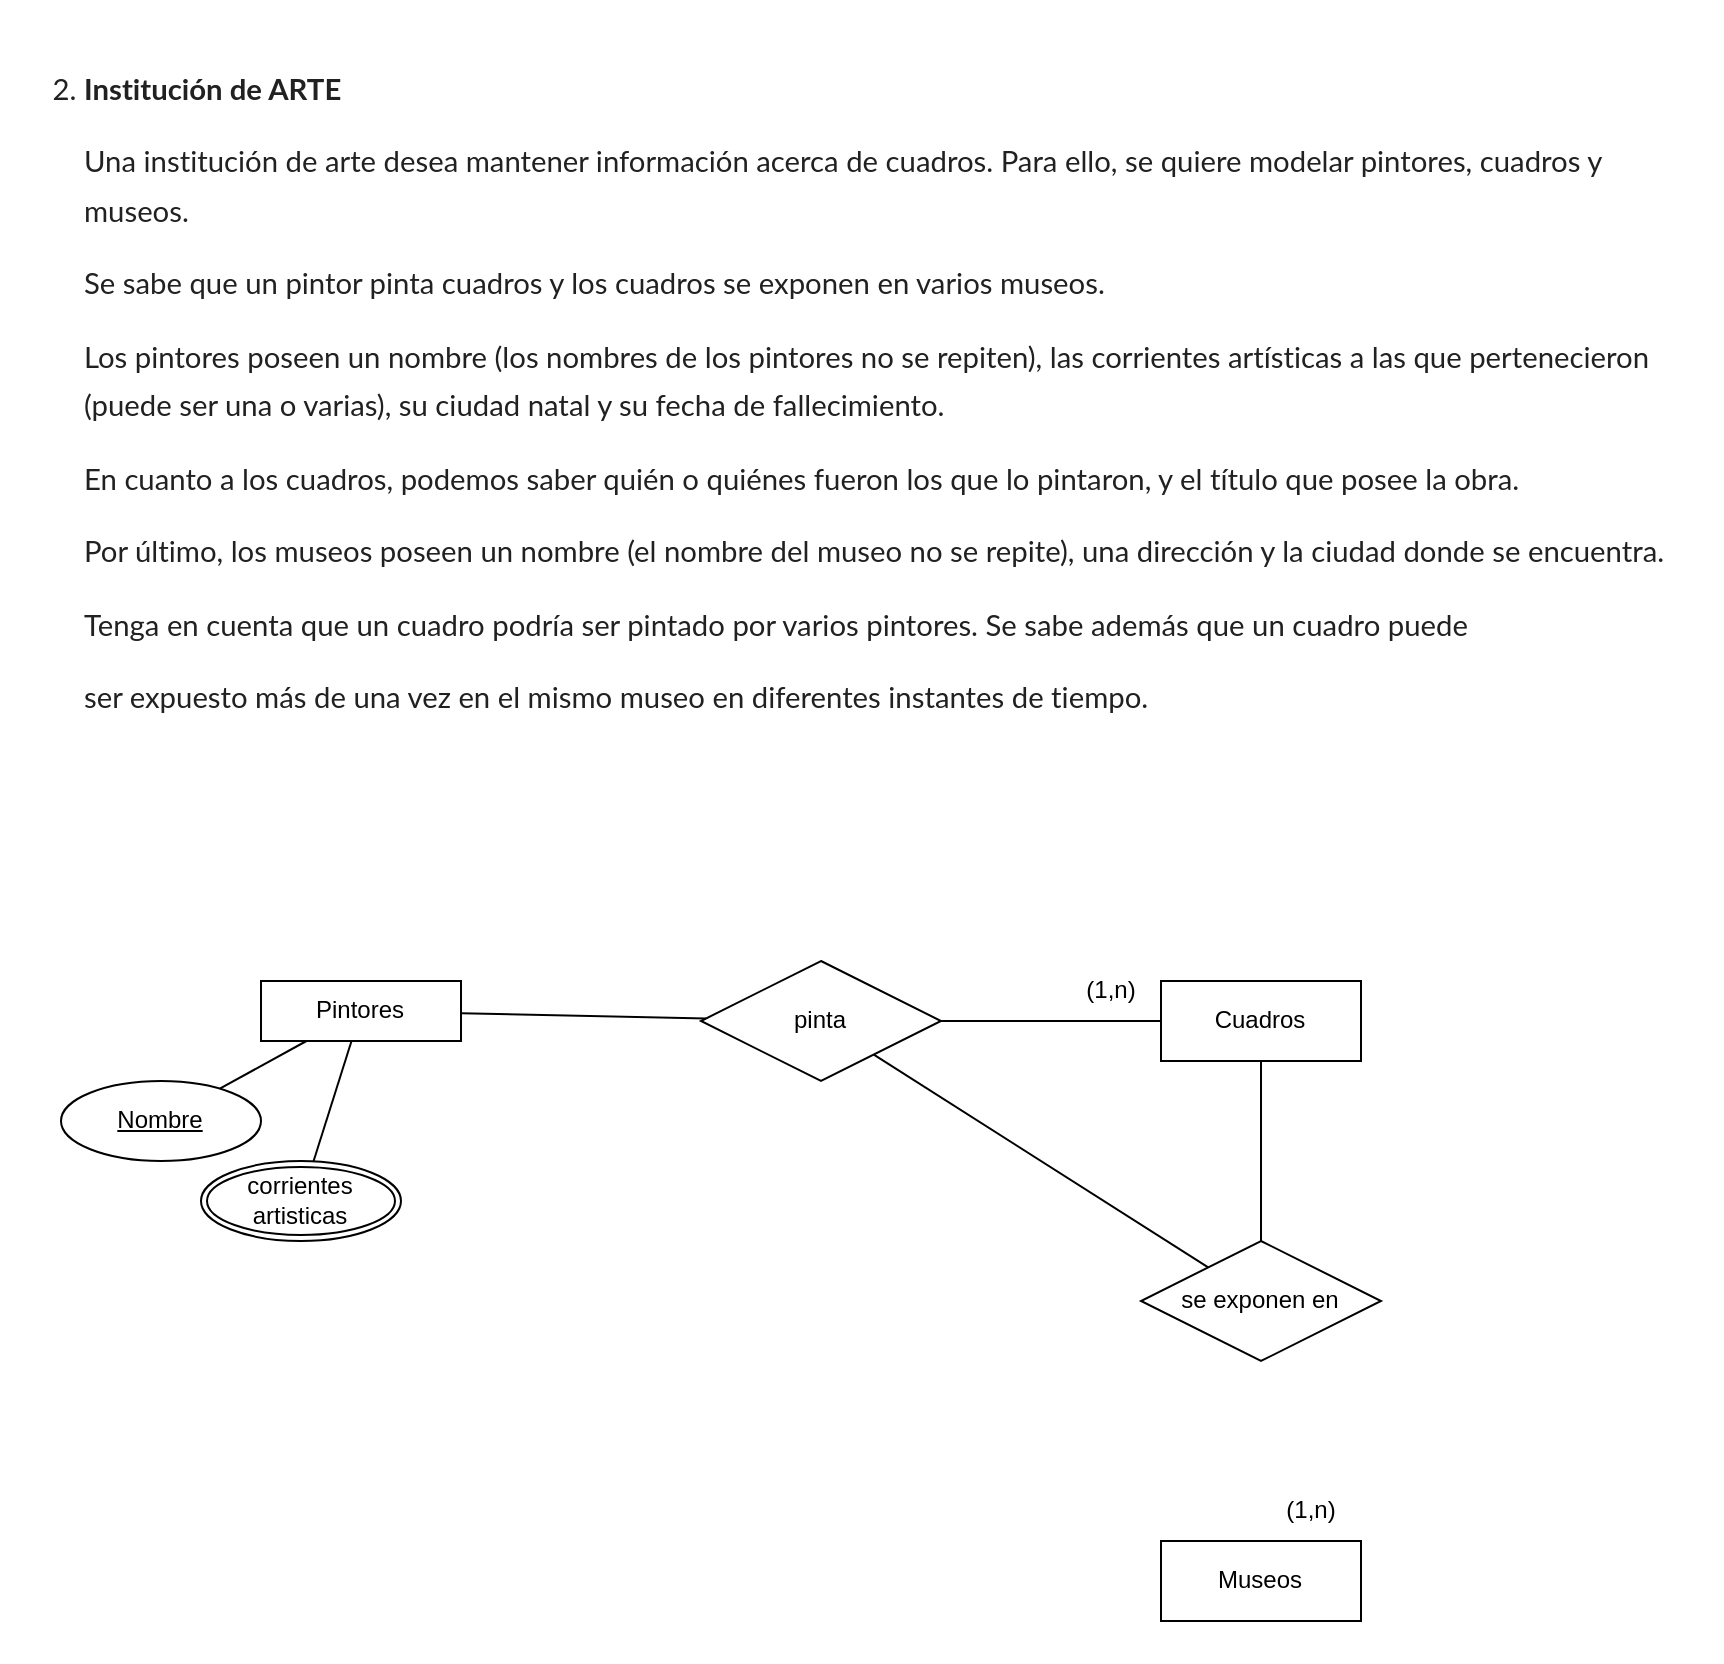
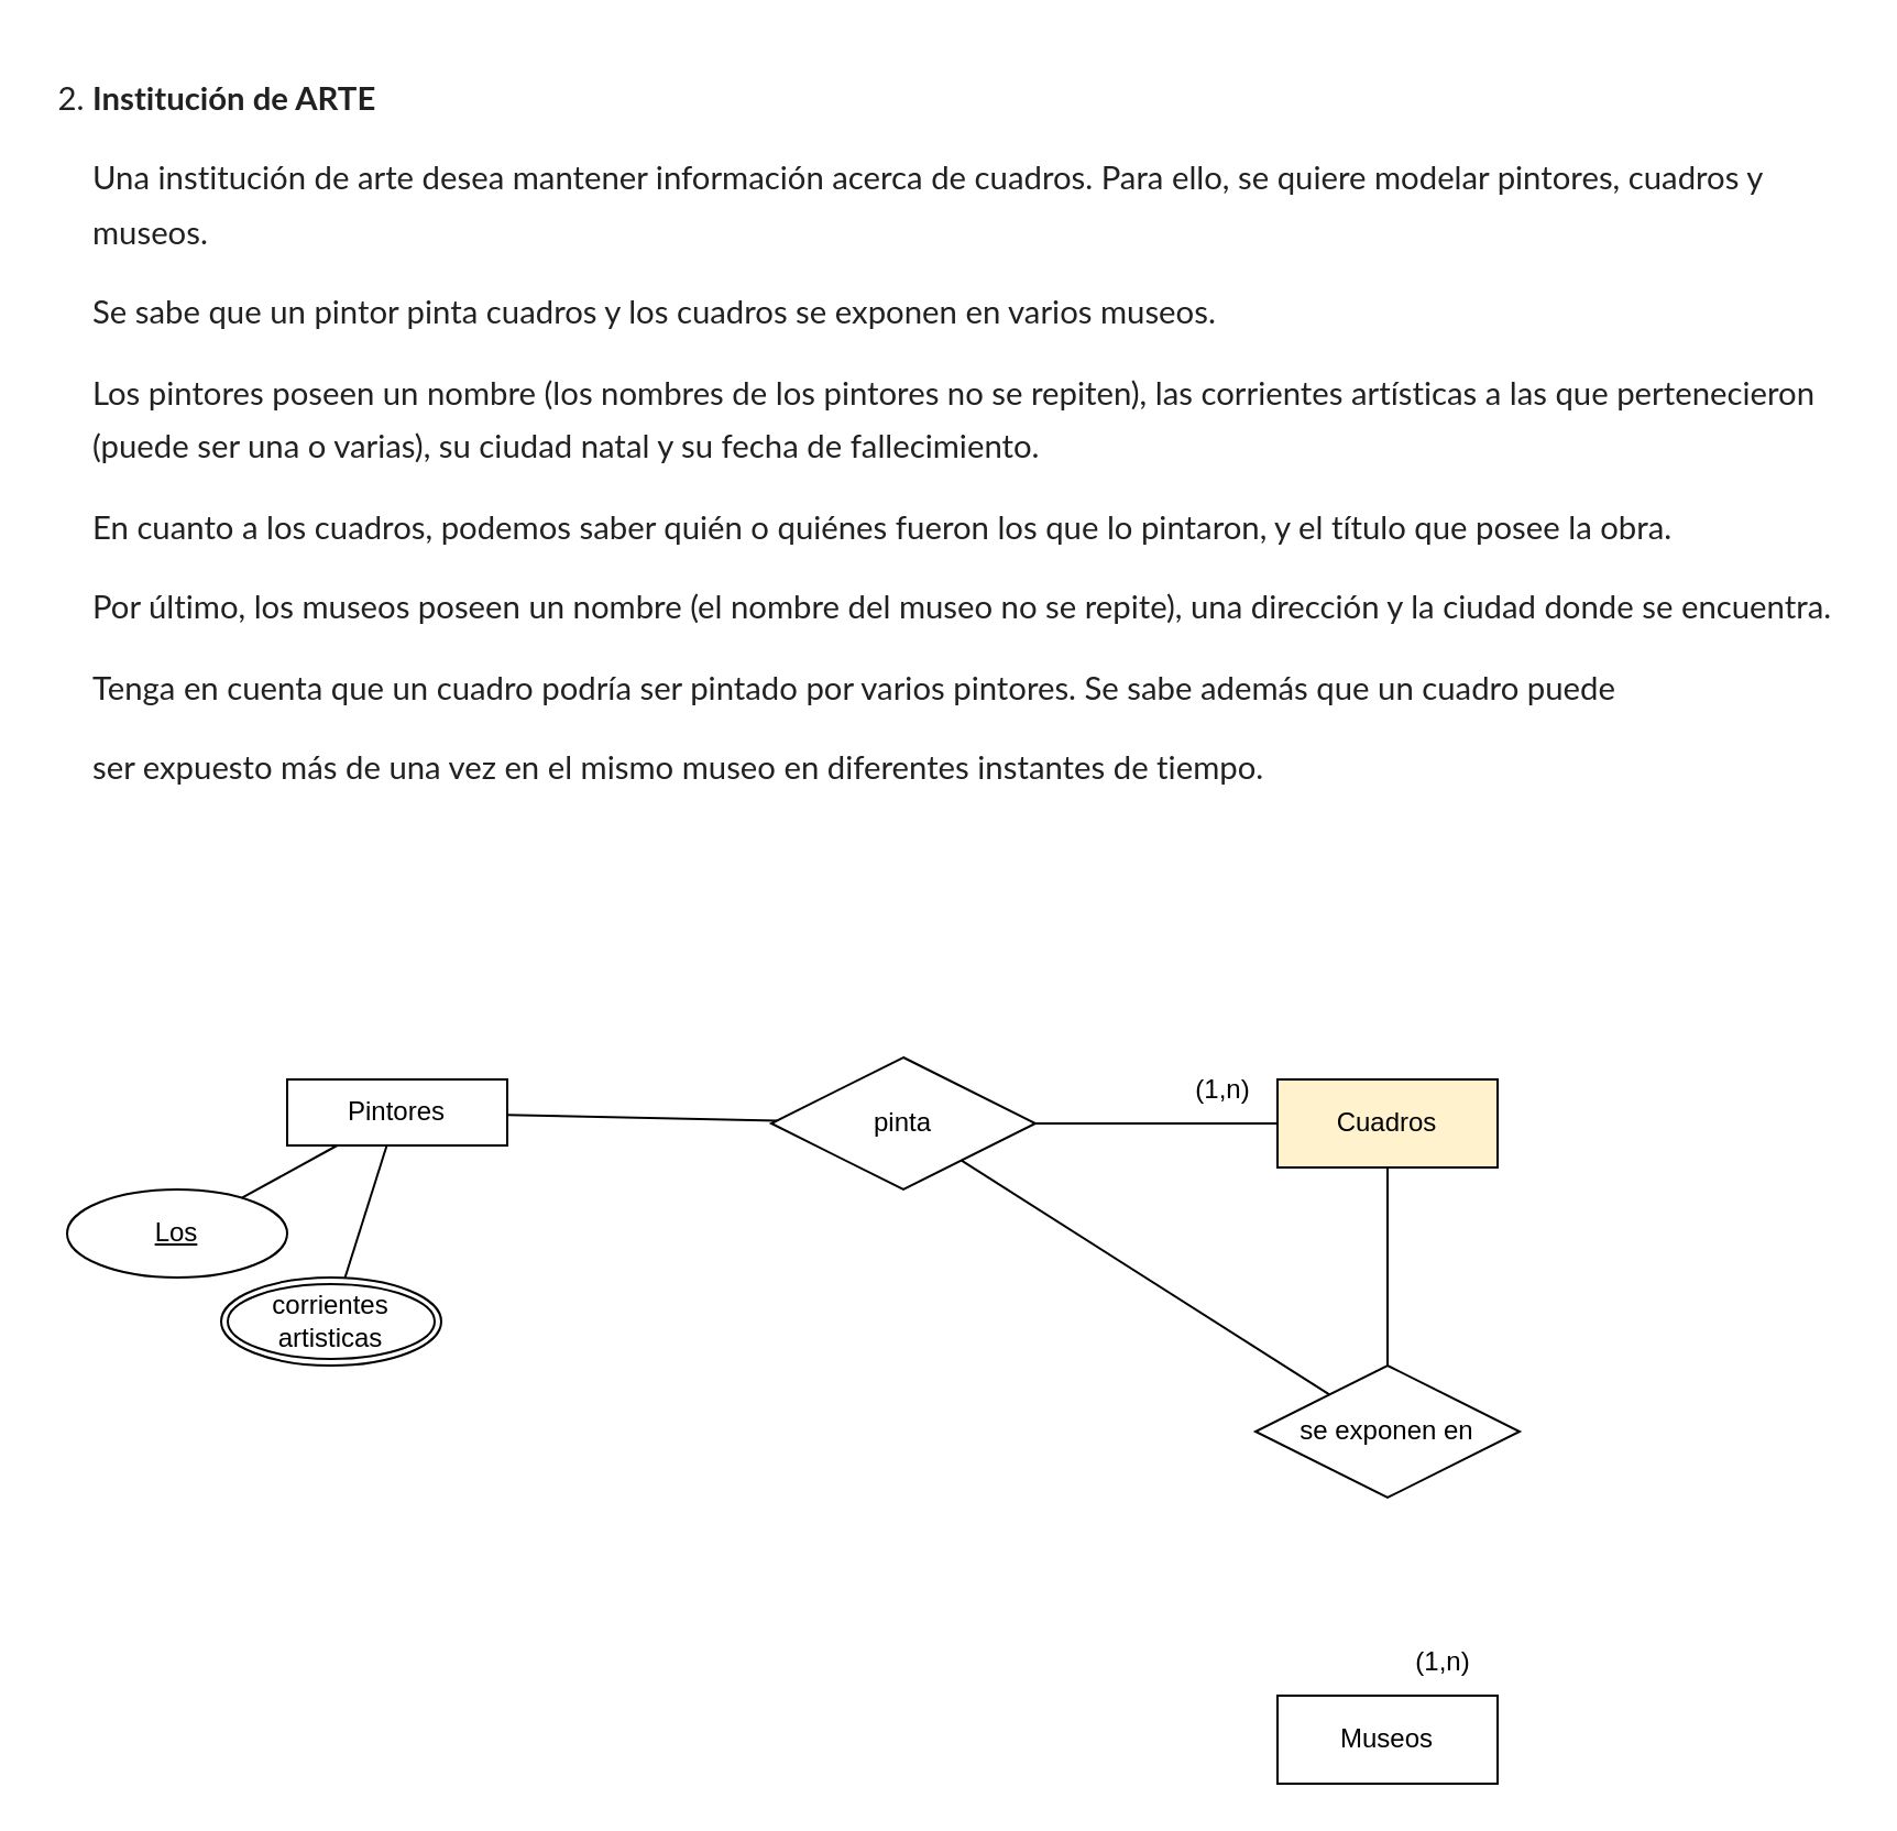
  <mxCell id="0" />
  <mxCell id="1" parent="0" />
  <mxCell id="2" value="&lt;ol style=&quot;box-sizing: border-box; padding: 0px; margin: 6px 0px 0px; color: rgb(0, 0, 0); font-family: sans-serif; font-size: 16px; font-style: normal; font-variant-ligatures: normal; font-variant-caps: normal; font-weight: 400; letter-spacing: normal; orphans: 2; text-align: start; text-indent: 0px; text-transform: none; widows: 2; word-spacing: 0px; -webkit-text-stroke-width: 0px; text-decoration-thickness: initial; text-decoration-style: initial; text-decoration-color: initial; list-style-type: decimal;&quot; start=&quot;2&quot; class=&quot;n8H08c BKnRcf&quot;&gt;&lt;li style=&quot;box-sizing: border-box; font-variant-ligatures: none; margin: 0px 0px 0px 15pt; outline: none; position: relative; text-decoration: inherit; color: rgb(33, 33, 33); font-size: 11pt; font-style: inherit; font-weight: 400; font-family: Lato, sans-serif; line-height: 0; padding-top: 0px; padding-bottom: 0px;&quot; class=&quot;TYR86d zfr3Q&quot; dir=&quot;ltr&quot;&gt;&lt;p style=&quot;box-sizing: border-box; font-variant-ligatures: none; margin: 0px; outline: none; position: relative; text-decoration: inherit; color: rgb(33, 33, 33); font-size: 11pt; font-style: inherit; font-weight: 400; font-family: Lato, sans-serif; line-height: 1.667; padding-top: 0px; padding-bottom: 0px; padding-left: 0px; text-indent: 0px;&quot; class=&quot;CDt4Ke zfr3Q&quot; dir=&quot;ltr&quot;&gt;&lt;span style=&quot;box-sizing: border-box; font-family: Lato;&quot;&gt;&lt;strong style=&quot;font-weight: bold; -webkit-font-smoothing: antialiased; box-sizing: border-box;&quot;&gt;Institución de ARTE&lt;/strong&gt;&lt;/span&gt;&lt;/p&gt;&lt;/li&gt;&lt;/ol&gt;&lt;p style=&quot;box-sizing: border-box; font-variant-ligatures: none; margin: 12px 0px 0px 15pt; outline: none; position: relative; text-decoration-line: inherit; text-decoration-thickness: initial; text-decoration-style: initial; text-decoration-color: initial; color: rgb(33, 33, 33); font-size: 11pt; font-style: normal; font-weight: 400; font-family: Lato, sans-serif; line-height: 1.667; font-variant-caps: normal; letter-spacing: normal; orphans: 2; text-align: start; text-indent: 0px; text-transform: none; widows: 2; word-spacing: 0px; -webkit-text-stroke-width: 0px; padding-left: 0px;&quot; class=&quot;CDt4Ke zfr3Q&quot; dir=&quot;ltr&quot;&gt;Una institución de arte desea mantener información acerca de cuadros. Para ello, se quiere modelar pintores, cuadros y museos.&lt;/p&gt;&lt;p style=&quot;box-sizing: border-box; font-variant-ligatures: none; margin: 12px 0px 0px 15pt; outline: none; position: relative; text-decoration-line: inherit; text-decoration-thickness: initial; text-decoration-style: initial; text-decoration-color: initial; color: rgb(33, 33, 33); font-size: 11pt; font-style: normal; font-weight: 400; font-family: Lato, sans-serif; line-height: 1.667; font-variant-caps: normal; letter-spacing: normal; orphans: 2; text-align: start; text-indent: 0px; text-transform: none; widows: 2; word-spacing: 0px; -webkit-text-stroke-width: 0px; padding-left: 0px;&quot; class=&quot;CDt4Ke zfr3Q&quot; dir=&quot;ltr&quot;&gt;Se sabe que un pintor pinta cuadros y los cuadros se exponen en varios museos.&lt;/p&gt;&lt;p style=&quot;box-sizing: border-box; font-variant-ligatures: none; margin: 12px 0px 0px 15pt; outline: none; position: relative; text-decoration-line: inherit; text-decoration-thickness: initial; text-decoration-style: initial; text-decoration-color: initial; color: rgb(33, 33, 33); font-size: 11pt; font-style: normal; font-weight: 400; font-family: Lato, sans-serif; line-height: 1.667; font-variant-caps: normal; letter-spacing: normal; orphans: 2; text-align: start; text-indent: 0px; text-transform: none; widows: 2; word-spacing: 0px; -webkit-text-stroke-width: 0px; padding-left: 0px;&quot; class=&quot;CDt4Ke zfr3Q&quot; dir=&quot;ltr&quot;&gt;Los pintores poseen un nombre (los nombres de los pintores no se repiten), las corrientes artísticas a las que pertenecieron (puede ser una o varias), su ciudad natal y su fecha de fallecimiento.&lt;/p&gt;&lt;p style=&quot;box-sizing: border-box; font-variant-ligatures: none; margin: 12px 0px 0px 15pt; outline: none; position: relative; text-decoration-line: inherit; text-decoration-thickness: initial; text-decoration-style: initial; text-decoration-color: initial; color: rgb(33, 33, 33); font-size: 11pt; font-style: normal; font-weight: 400; font-family: Lato, sans-serif; line-height: 1.667; font-variant-caps: normal; letter-spacing: normal; orphans: 2; text-align: start; text-indent: 0px; text-transform: none; widows: 2; word-spacing: 0px; -webkit-text-stroke-width: 0px; padding-left: 0px;&quot; class=&quot;CDt4Ke zfr3Q&quot; dir=&quot;ltr&quot;&gt;En cuanto a los cuadros, podemos saber quién o quiénes fueron los que lo pintaron, y el título que posee la obra.&lt;/p&gt;&lt;p style=&quot;box-sizing: border-box; font-variant-ligatures: none; margin: 12px 0px 0px 15pt; outline: none; position: relative; text-decoration-line: inherit; text-decoration-thickness: initial; text-decoration-style: initial; text-decoration-color: initial; color: rgb(33, 33, 33); font-size: 11pt; font-style: normal; font-weight: 400; font-family: Lato, sans-serif; line-height: 1.667; font-variant-caps: normal; letter-spacing: normal; orphans: 2; text-align: start; text-indent: 0px; text-transform: none; widows: 2; word-spacing: 0px; -webkit-text-stroke-width: 0px; padding-left: 0px;&quot; class=&quot;CDt4Ke zfr3Q&quot; dir=&quot;ltr&quot;&gt;Por último, los museos poseen un nombre (el nombre del museo no se repite), una dirección y la ciudad donde se encuentra.&lt;/p&gt;&lt;p style=&quot;box-sizing: border-box; font-variant-ligatures: none; margin: 12px 0px 0px 15pt; outline: none; position: relative; text-decoration-line: inherit; text-decoration-thickness: initial; text-decoration-style: initial; text-decoration-color: initial; color: rgb(33, 33, 33); font-size: 11pt; font-style: normal; font-weight: 400; font-family: Lato, sans-serif; line-height: 1.667; font-variant-caps: normal; letter-spacing: normal; orphans: 2; text-align: start; text-indent: 0px; text-transform: none; widows: 2; word-spacing: 0px; -webkit-text-stroke-width: 0px; padding-left: 0px;&quot; class=&quot;CDt4Ke zfr3Q&quot; dir=&quot;ltr&quot;&gt;Tenga en cuenta que un cuadro podría ser pintado por varios pintores. Se sabe además que un cuadro puede&lt;/p&gt;&lt;p style=&quot;box-sizing: border-box; font-variant-ligatures: none; margin: 12px 0px 0px 15pt; outline: none; position: relative; text-decoration-line: inherit; text-decoration-thickness: initial; text-decoration-style: initial; text-decoration-color: initial; color: rgb(33, 33, 33); font-size: 11pt; font-style: normal; font-weight: 400; font-family: Lato, sans-serif; line-height: 1.667; font-variant-caps: normal; letter-spacing: normal; orphans: 2; text-align: start; text-indent: 0px; text-transform: none; widows: 2; word-spacing: 0px; -webkit-text-stroke-width: 0px; padding-left: 0px;&quot; class=&quot;CDt4Ke zfr3Q&quot; dir=&quot;ltr&quot;&gt;ser expuesto más de una vez en el mismo museo en diferentes instantes de tiempo.&lt;/p&gt;" style="text;whiteSpace=wrap;html=1;" vertex="1" parent="1"><mxGeometry y="20" width="820" height="370" as="geometry" x="20" /></mxCell>
  <mxCell id="3" value="Pintores" style="whiteSpace=wrap;html=1;align=center;" vertex="1" parent="1"><mxGeometry x="130" y="490" width="100" height="30" as="geometry" /></mxCell>
  <mxCell id="4" value="Museos" style="whiteSpace=wrap;html=1;align=center;" vertex="1" parent="1"><mxGeometry x="580" y="770" width="100" height="40" as="geometry" /></mxCell>
- <mxCell id="5" value="Cuadros" style="whiteSpace=wrap;html=1;align=center;" vertex="1" parent="1"><mxGeometry x="580" y="490" width="100" height="40" as="geometry" /></mxCell>
+ <mxCell id="5" value="Cuadros" style="whiteSpace=wrap;html=1;align=center;fillColor=#fff2cc;" vertex="1" parent="1"><mxGeometry x="580" y="490" width="100" height="40" as="geometry" /></mxCell>
  <mxCell id="6" value="pinta" style="shape=rhombus;perimeter=rhombusPerimeter;whiteSpace=wrap;html=1;align=center;" vertex="1" parent="1"><mxGeometry x="350" y="480" width="120" height="60" as="geometry" /></mxCell>
  <mxCell id="7" value="se exponen en" style="shape=rhombus;perimeter=rhombusPerimeter;whiteSpace=wrap;html=1;align=center;" vertex="1" parent="1"><mxGeometry x="570" y="620" width="120" height="60" as="geometry" /></mxCell>
  <mxCell id="8" value="" style="endArrow=none;html=1;rounded=0;" edge="1" parent="1" source="3" target="6"><mxGeometry relative="1" as="geometry"><mxPoint x="350" y="450" as="sourcePoint" /><mxPoint x="510" y="450" as="targetPoint" /></mxGeometry></mxCell>
  <mxCell id="9" value="" style="endArrow=none;html=1;rounded=0;" edge="1" parent="1" source="6" target="5"><mxGeometry relative="1" as="geometry"><mxPoint x="350" y="450" as="sourcePoint" /><mxPoint x="510" y="450" as="targetPoint" /></mxGeometry></mxCell>
  <mxCell id="10" value="" style="endArrow=none;html=1;rounded=0;" edge="1" parent="1" source="5" target="7"><mxGeometry relative="1" as="geometry"><mxPoint x="350" y="450" as="sourcePoint" /><mxPoint x="510" y="450" as="targetPoint" /></mxGeometry></mxCell>
  <mxCell id="11" value="" style="endArrow=none;html=1;rounded=0;" edge="1" parent="1" source="7" target="6"><mxGeometry relative="1" as="geometry"><mxPoint x="350" y="450" as="sourcePoint" /><mxPoint x="510" y="450" as="targetPoint" /></mxGeometry></mxCell>
  <mxCell id="12" value="(1,n)" style="text;html=1;align=center;verticalAlign=middle;resizable=0;points=[];autosize=1;strokeColor=none;fillColor=none;" vertex="1" parent="1"><mxGeometry x="630" y="740" width="50" height="30" as="geometry" /></mxCell>
  <mxCell id="13" value="(1,n)" style="text;html=1;align=center;verticalAlign=middle;resizable=0;points=[];autosize=1;strokeColor=none;fillColor=none;" vertex="1" parent="1"><mxGeometry x="530" y="480" width="50" height="30" as="geometry" /></mxCell>
- <mxCell id="14" value="Nombre" style="ellipse;whiteSpace=wrap;html=1;align=center;fontStyle=4;" vertex="1" parent="1"><mxGeometry x="30" y="540" width="100" height="40" as="geometry" /></mxCell>
+ <mxCell id="14" value="Los" style="ellipse;whiteSpace=wrap;html=1;align=center;fontStyle=4;" vertex="1" parent="1"><mxGeometry x="30" y="540" width="100" height="40" as="geometry" /></mxCell>
  <mxCell id="15" value="corrientes artisticas" style="ellipse;shape=doubleEllipse;margin=3;whiteSpace=wrap;html=1;align=center;" vertex="1" parent="1"><mxGeometry x="100" y="580" width="100" height="40" as="geometry" /></mxCell>
  <mxCell id="16" value="" style="endArrow=none;html=1;rounded=0;" edge="1" parent="1" source="3" target="14"><mxGeometry relative="1" as="geometry"><mxPoint x="350" y="440" as="sourcePoint" /><mxPoint x="510" y="440" as="targetPoint" /></mxGeometry></mxCell>
  <mxCell id="17" value="" style="endArrow=none;html=1;rounded=0;" edge="1" parent="1" source="3" target="15"><mxGeometry relative="1" as="geometry"><mxPoint x="350" y="440" as="sourcePoint" /><mxPoint x="510" y="440" as="targetPoint" /></mxGeometry></mxCell>
